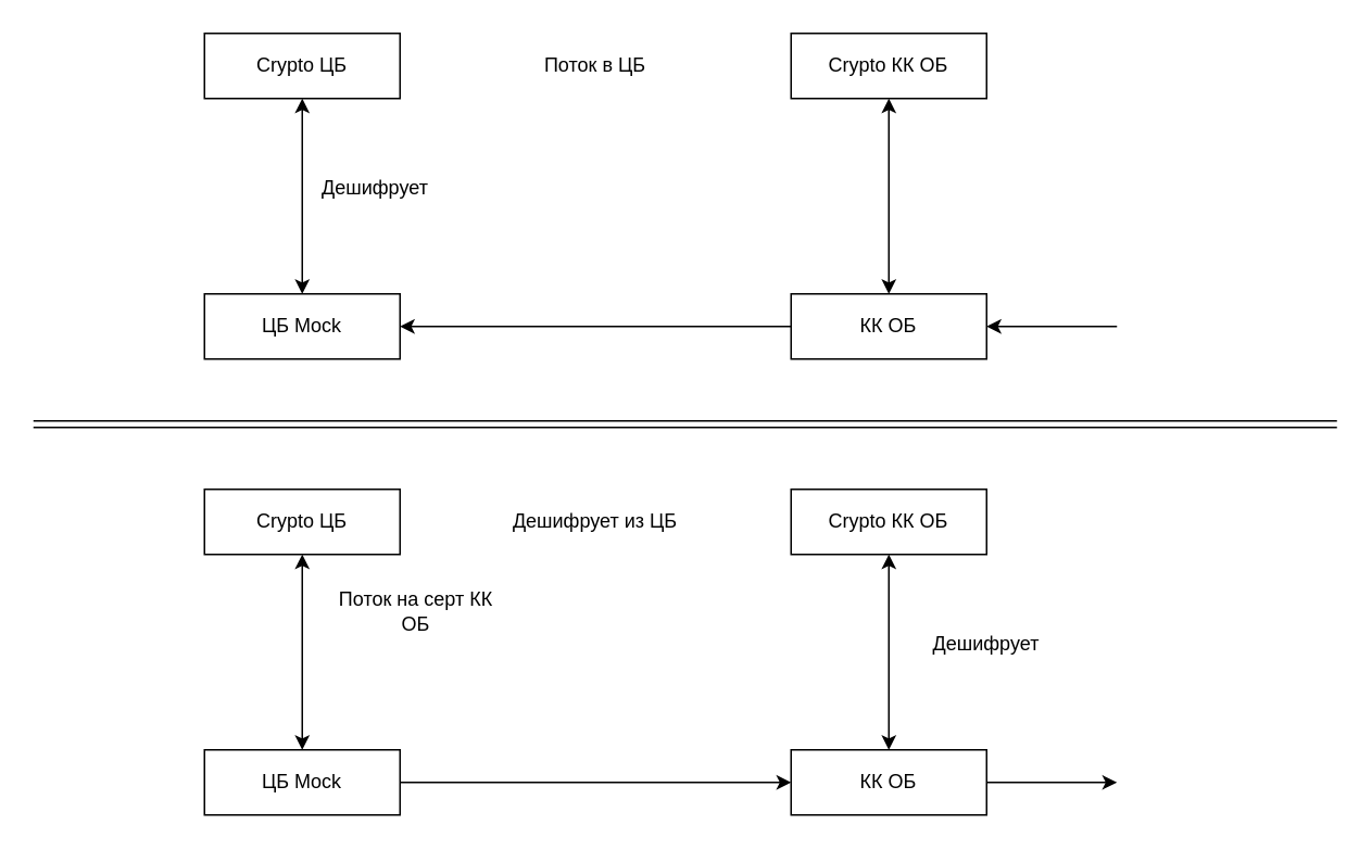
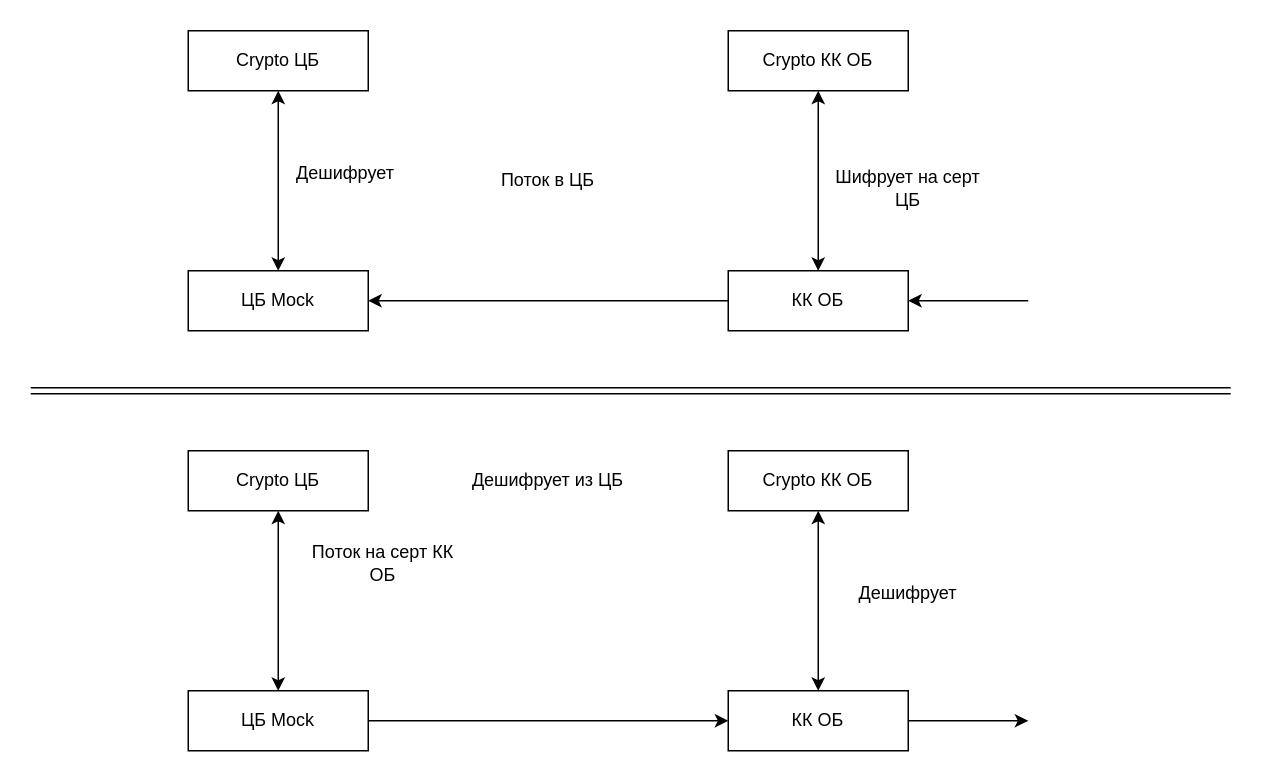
  <mxCell id="0" />
  <mxCell id="1" parent="0" />
  <mxCell id="2" value="КК&lt;span style=&quot;background-color: transparent; color: light-dark(rgb(0, 0, 0), rgb(255, 255, 255));&quot;&gt;&amp;nbsp;ОБ&lt;/span&gt;" style="rounded=0;whiteSpace=wrap;html=1;" vertex="1" parent="1"><mxGeometry x="485" y="180" width="120" height="40" as="geometry" /></mxCell>
  <mxCell id="3" value="Crypto КК&lt;span style=&quot;background-color: transparent; color: light-dark(rgb(0, 0, 0), rgb(255, 255, 255));&quot;&gt;&amp;nbsp;ОБ&lt;/span&gt;" style="rounded=0;whiteSpace=wrap;html=1;" vertex="1" parent="1"><mxGeometry x="485" y="20" width="120" height="40" as="geometry" /></mxCell>
  <mxCell id="4" value="ЦБ Mock" style="rounded=0;whiteSpace=wrap;html=1;" vertex="1" parent="1"><mxGeometry x="125" y="180" width="120" height="40" as="geometry" /></mxCell>
  <mxCell id="5" value="Crypto ЦБ" style="rounded=0;whiteSpace=wrap;html=1;" vertex="1" parent="1"><mxGeometry x="125" y="20" width="120" height="40" as="geometry" /></mxCell>
  <mxCell id="6" value="" style="endArrow=none;startArrow=classic;html=1;rounded=0;entryX=0;entryY=0.5;entryDx=0;entryDy=0;exitX=1;exitY=0.5;exitDx=0;exitDy=0;startFill=1;" edge="1" parent="1" source="4" target="2"><mxGeometry width="50" height="50" relative="1" as="geometry"><mxPoint x="305" y="190" as="sourcePoint" /><mxPoint x="295" y="150" as="targetPoint" /></mxGeometry></mxCell>
  <mxCell id="7" value="" style="endArrow=classic;html=1;rounded=0;entryX=1;entryY=0.5;entryDx=0;entryDy=0;" edge="1" parent="1" target="2"><mxGeometry width="50" height="50" relative="1" as="geometry"><mxPoint x="685" y="200" as="sourcePoint" /><mxPoint x="665" y="200" as="targetPoint" /></mxGeometry></mxCell>
  <mxCell id="8" value="" style="endArrow=classic;startArrow=classic;html=1;rounded=0;entryX=0.5;entryY=1;entryDx=0;entryDy=0;exitX=0.5;exitY=0;exitDx=0;exitDy=0;" edge="1" parent="1" source="2" target="3"><mxGeometry width="50" height="50" relative="1" as="geometry"><mxPoint x="555" y="150" as="sourcePoint" /><mxPoint x="595" y="130" as="targetPoint" /></mxGeometry></mxCell>
  <mxCell id="9" value="" style="endArrow=classic;startArrow=classic;html=1;rounded=0;entryX=0.5;entryY=1;entryDx=0;entryDy=0;exitX=0.5;exitY=0;exitDx=0;exitDy=0;" edge="1" parent="1" source="4" target="5"><mxGeometry width="50" height="50" relative="1" as="geometry"><mxPoint x="205" y="130" as="sourcePoint" /><mxPoint x="255" y="80" as="targetPoint" /></mxGeometry></mxCell>
+ <mxCell id="10" value="Шифрует на серт ЦБ" style="text;html=1;align=center;verticalAlign=middle;whiteSpace=wrap;rounded=0;" vertex="1" parent="1"><mxGeometry x="555" y="110" width="100" height="30" as="geometry" /></mxCell>
  <mxCell id="11" value="Дешифрует" style="text;html=1;align=center;verticalAlign=middle;whiteSpace=wrap;rounded=0;" vertex="1" parent="1"><mxGeometry x="185" y="100" width="90" height="30" as="geometry" /></mxCell>
- <mxCell id="12" value="Поток в ЦБ" style="text;html=1;align=center;verticalAlign=middle;whiteSpace=wrap;rounded=0;" vertex="1" parent="1"><mxGeometry x="285" y="20" width="160" height="40" as="geometry" /></mxCell>
+ <mxCell id="12" value="Поток в ЦБ" style="text;html=1;align=center;verticalAlign=middle;whiteSpace=wrap;rounded=0;" vertex="1" parent="1"><mxGeometry x="285" y="100" width="160" height="40" as="geometry" /></mxCell>
  <mxCell id="13" value="" style="shape=link;html=1;rounded=0;" edge="1" parent="1"><mxGeometry width="100" relative="1" as="geometry"><mxPoint x="20" y="260" as="sourcePoint" /><mxPoint x="820" y="260" as="targetPoint" /></mxGeometry></mxCell>
  <mxCell id="14" value="КК&lt;span style=&quot;background-color: transparent; color: light-dark(rgb(0, 0, 0), rgb(255, 255, 255));&quot;&gt;&amp;nbsp;ОБ&lt;/span&gt;" style="rounded=0;whiteSpace=wrap;html=1;" vertex="1" parent="1"><mxGeometry x="485" y="460" width="120" height="40" as="geometry" /></mxCell>
  <mxCell id="15" value="Crypto КК&lt;span style=&quot;background-color: transparent; color: light-dark(rgb(0, 0, 0), rgb(255, 255, 255));&quot;&gt;&amp;nbsp;ОБ&lt;/span&gt;" style="rounded=0;whiteSpace=wrap;html=1;" vertex="1" parent="1"><mxGeometry x="485" y="300" width="120" height="40" as="geometry" /></mxCell>
  <mxCell id="16" value="ЦБ Mock" style="rounded=0;whiteSpace=wrap;html=1;" vertex="1" parent="1"><mxGeometry x="125" y="460" width="120" height="40" as="geometry" /></mxCell>
  <mxCell id="17" value="Crypto ЦБ" style="rounded=0;whiteSpace=wrap;html=1;" vertex="1" parent="1"><mxGeometry x="125" y="300" width="120" height="40" as="geometry" /></mxCell>
  <mxCell id="18" value="" style="endArrow=classic;startArrow=none;html=1;rounded=0;entryX=0;entryY=0.5;entryDx=0;entryDy=0;exitX=1;exitY=0.5;exitDx=0;exitDy=0;startFill=0;endFill=1;" edge="1" parent="1" source="16" target="14"><mxGeometry width="50" height="50" relative="1" as="geometry"><mxPoint x="305" y="470" as="sourcePoint" /><mxPoint x="295" y="430" as="targetPoint" /></mxGeometry></mxCell>
  <mxCell id="19" value="" style="endArrow=none;html=1;rounded=0;entryX=1;entryY=0.5;entryDx=0;entryDy=0;startArrow=classic;startFill=1;" edge="1" parent="1" target="14"><mxGeometry width="50" height="50" relative="1" as="geometry"><mxPoint x="685" y="480" as="sourcePoint" /><mxPoint x="665" y="480" as="targetPoint" /></mxGeometry></mxCell>
  <mxCell id="20" value="" style="endArrow=classic;startArrow=classic;html=1;rounded=0;entryX=0.5;entryY=1;entryDx=0;entryDy=0;exitX=0.5;exitY=0;exitDx=0;exitDy=0;" edge="1" parent="1" source="14" target="15"><mxGeometry width="50" height="50" relative="1" as="geometry"><mxPoint x="555" y="430" as="sourcePoint" /><mxPoint x="595" y="410" as="targetPoint" /></mxGeometry></mxCell>
  <mxCell id="21" value="" style="endArrow=classic;startArrow=classic;html=1;rounded=0;entryX=0.5;entryY=1;entryDx=0;entryDy=0;exitX=0.5;exitY=0;exitDx=0;exitDy=0;" edge="1" parent="1" source="16" target="17"><mxGeometry width="50" height="50" relative="1" as="geometry"><mxPoint x="205" y="410" as="sourcePoint" /><mxPoint x="255" y="360" as="targetPoint" /></mxGeometry></mxCell>
  <mxCell id="22" value="Поток на серт КК ОБ" style="text;html=1;align=center;verticalAlign=middle;whiteSpace=wrap;rounded=0;" vertex="1" parent="1"><mxGeometry x="205" y="360" width="100" height="30" as="geometry" /></mxCell>
  <mxCell id="23" value="Дешифрует" style="text;html=1;align=center;verticalAlign=middle;whiteSpace=wrap;rounded=0;" vertex="1" parent="1"><mxGeometry x="560" y="380" width="90" height="30" as="geometry" /></mxCell>
  <mxCell id="24" value="Дешифрует из ЦБ" style="text;html=1;align=center;verticalAlign=middle;whiteSpace=wrap;rounded=0;" vertex="1" parent="1"><mxGeometry x="285" y="300" width="160" height="40" as="geometry" /></mxCell>
